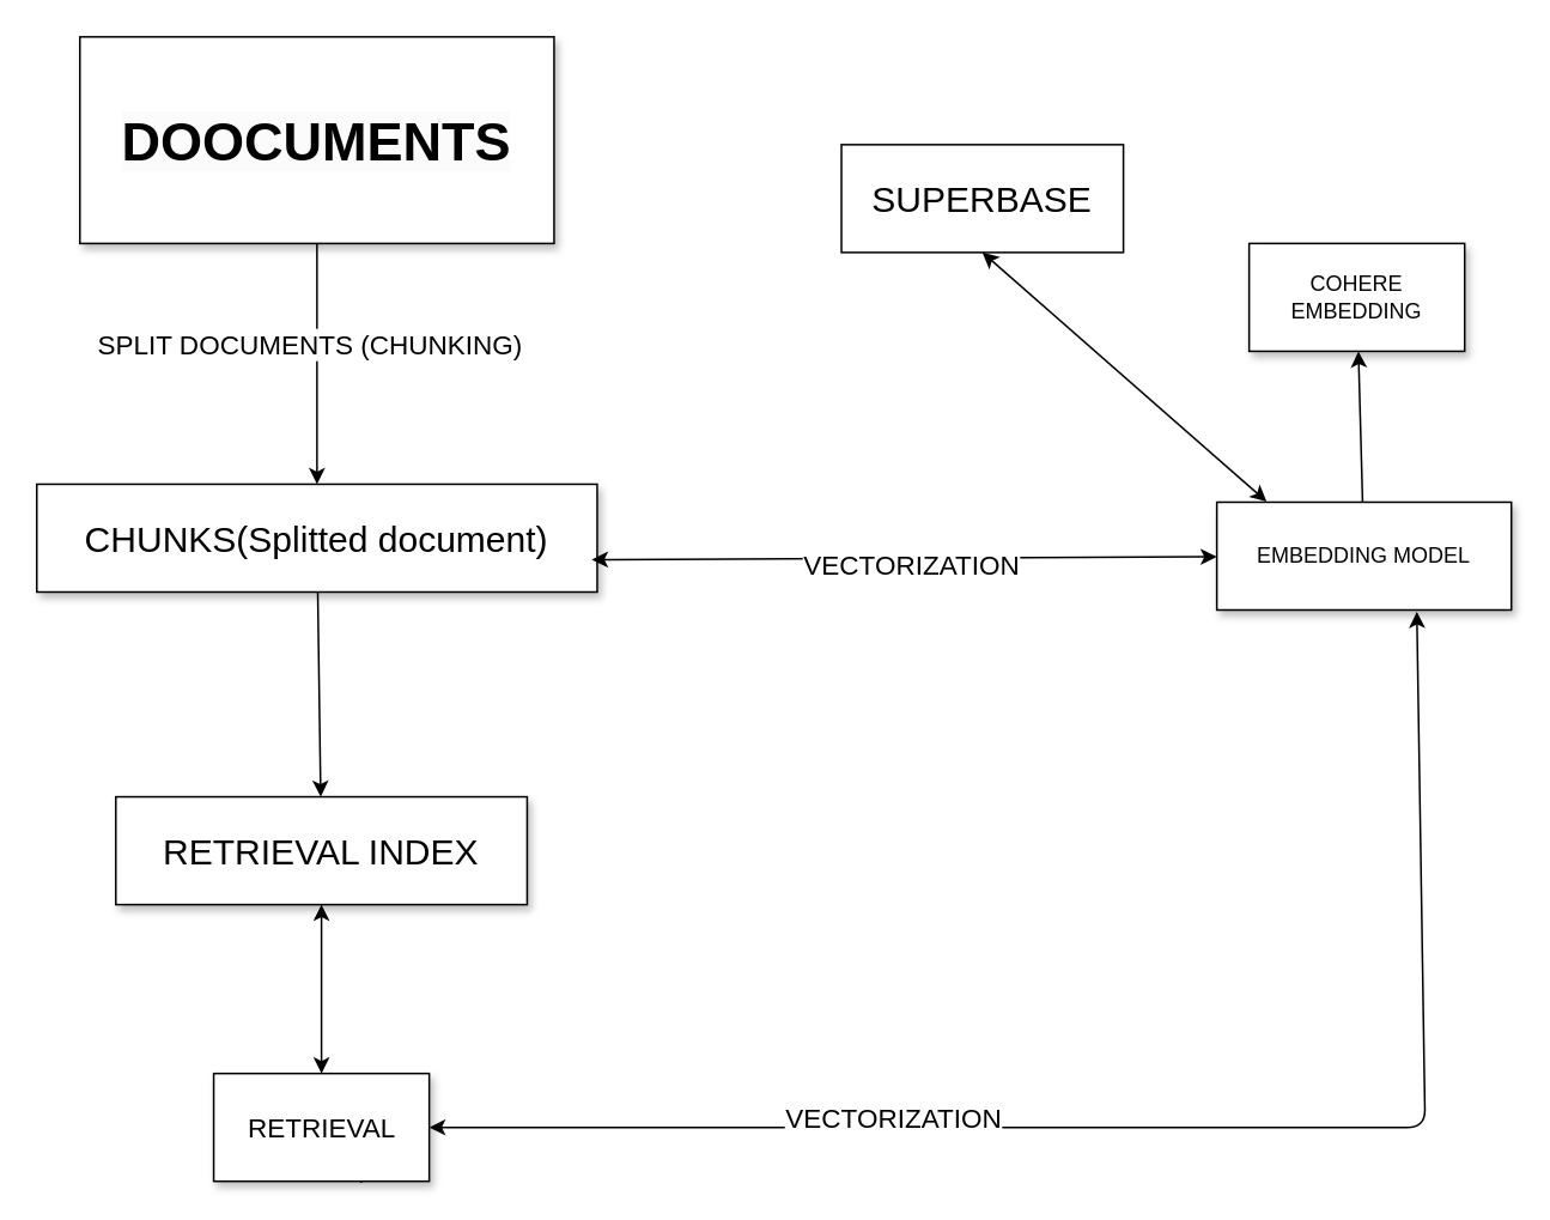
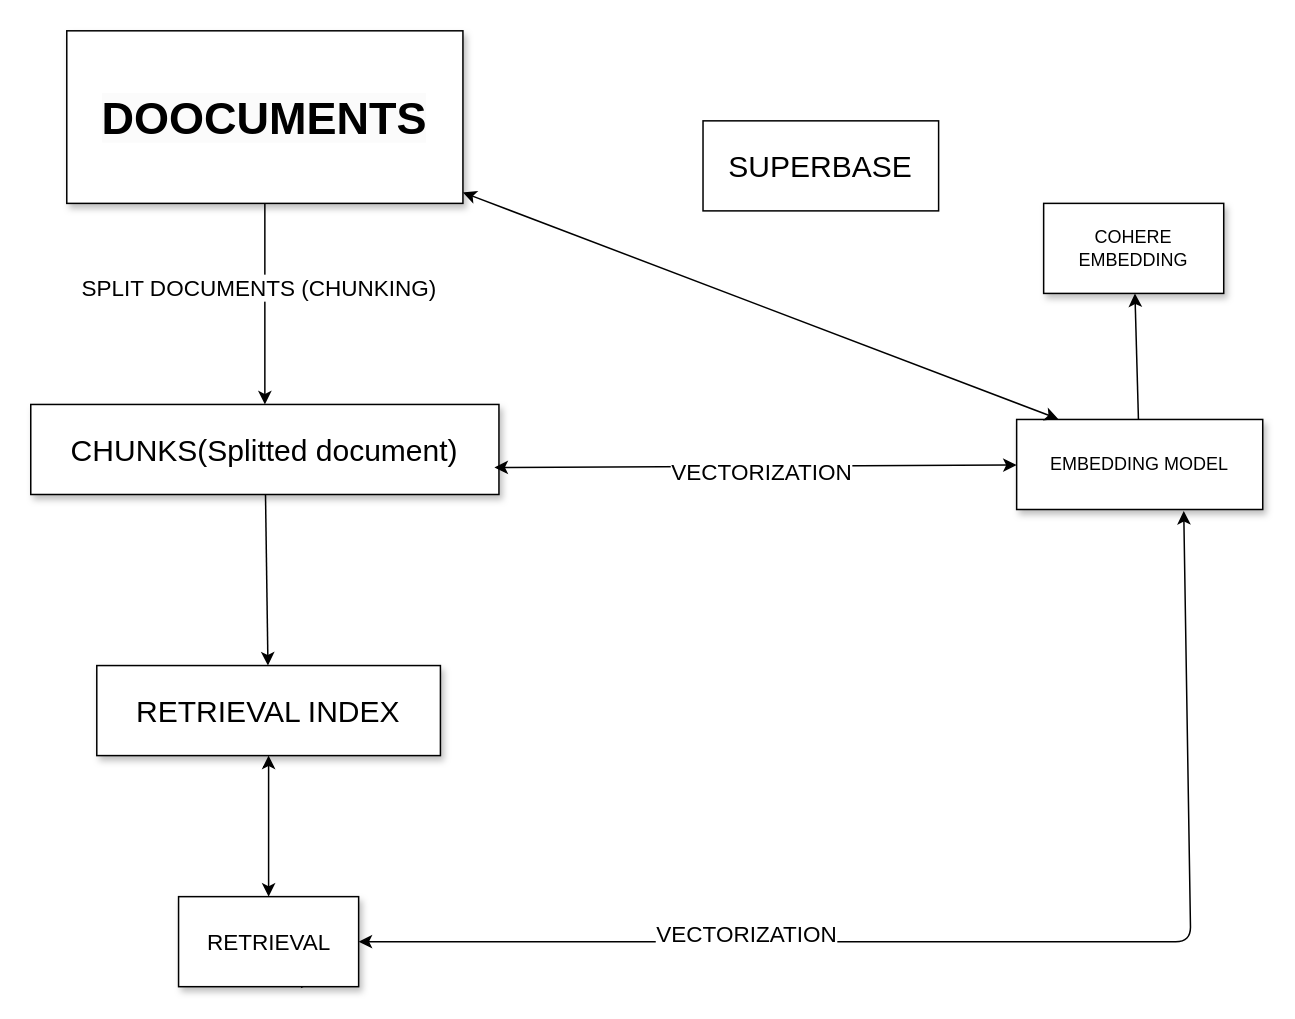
  <mxCell id="0" />
  <mxCell id="1" parent="0" />
  <mxCell id="2" value="" style="edgeStyle=none;html=1;" edge="1" parent="1" source="4" target="6"><mxGeometry relative="1" as="geometry" /></mxCell>
  <mxCell id="3" value="&lt;font style=&quot;font-size: 15px;&quot;&gt;SPLIT DOCUMENTS (CHUNKING)&lt;/font&gt;" style="edgeLabel;html=1;align=center;verticalAlign=middle;resizable=0;points=[];" vertex="1" connectable="0" parent="2"><mxGeometry x="-0.183" y="-5" relative="1" as="geometry"><mxPoint as="offset" /></mxGeometry></mxCell>
  <mxCell id="4" value="&lt;font style=&quot;font-size: 30px;&quot;&gt;&lt;span style=&quot;color: rgb(0, 0, 0); font-family: Helvetica; font-style: normal; font-variant-ligatures: normal; font-variant-caps: normal; font-weight: 700; letter-spacing: normal; orphans: 2; text-align: center; text-indent: 0px; text-transform: none; widows: 2; word-spacing: 0px; -webkit-text-stroke-width: 0px; white-space: nowrap; background-color: rgb(251, 251, 251); text-decoration-thickness: initial; text-decoration-style: initial; text-decoration-color: initial; float: none; display: inline !important;&quot;&gt;DOOCUMENTS&lt;/span&gt;&lt;br&gt;&lt;/font&gt;" style="whiteSpace=wrap;html=1;shadow=1;" vertex="1" parent="1"><mxGeometry x="44" width="264" height="115" as="geometry" y="20" /></mxCell>
  <mxCell id="5" value="" style="edgeStyle=none;html=1;" edge="1" parent="1" source="6" target="7"><mxGeometry relative="1" as="geometry" /></mxCell>
  <mxCell id="6" value="&lt;font style=&quot;font-size: 20px;&quot;&gt;CHUNKS(Splitted document)&lt;/font&gt;" style="whiteSpace=wrap;html=1;shadow=1;" vertex="1" parent="1"><mxGeometry x="20" y="269" width="312" height="60" as="geometry" /></mxCell>
  <mxCell id="7" value="&lt;font style=&quot;font-size: 20px;&quot;&gt;RETRIEVAL INDEX&lt;/font&gt;" style="whiteSpace=wrap;html=1;shadow=1;" vertex="1" parent="1"><mxGeometry x="64" y="443" width="229" height="60" as="geometry" /></mxCell>
  <mxCell id="8" value="" style="edgeStyle=none;html=1;" edge="1" parent="1" source="9" target="12"><mxGeometry relative="1" as="geometry" /></mxCell>
  <mxCell id="9" value="EMBEDDING MODEL" style="whiteSpace=wrap;html=1;shadow=1;" vertex="1" parent="1"><mxGeometry x="677" y="279" width="164" height="60" as="geometry" /></mxCell>
  <mxCell id="10" value="" style="endArrow=classic;startArrow=classic;html=1;" edge="1" parent="1" target="9"><mxGeometry width="50" height="50" relative="1" as="geometry"><mxPoint x="329" y="311" as="sourcePoint" /><mxPoint x="379" y="261" as="targetPoint" /></mxGeometry></mxCell>
  <mxCell id="11" value="&lt;font style=&quot;font-size: 15px;&quot;&gt;VECTORIZATION&lt;/font&gt;" style="edgeLabel;html=1;align=center;verticalAlign=middle;resizable=0;points=[];" vertex="1" connectable="0" parent="10"><mxGeometry x="0.017" y="-3" relative="1" as="geometry"><mxPoint as="offset" /></mxGeometry></mxCell>
  <mxCell id="12" value="COHERE EMBEDDING" style="whiteSpace=wrap;html=1;shadow=1;" vertex="1" parent="1"><mxGeometry x="695" y="135" width="120" height="60" as="geometry" /></mxCell>
  <mxCell id="13" value="" style="endArrow=classic;startArrow=classic;html=1;entryX=0.679;entryY=1.017;entryDx=0;entryDy=0;entryPerimeter=0;" edge="1" parent="1" source="17" target="9"><mxGeometry width="50" height="50" relative="1" as="geometry"><mxPoint x="236" y="614" as="sourcePoint" /><mxPoint x="286" y="564" as="targetPoint" /><Array as="points"><mxPoint x="793" y="627" /></Array></mxGeometry></mxCell>
  <mxCell id="14" value="" style="endArrow=classic;startArrow=classic;html=1;entryX=0.5;entryY=1;entryDx=0;entryDy=0;exitX=0.5;exitY=0;exitDx=0;exitDy=0;" edge="1" parent="1" source="17" target="7"><mxGeometry width="50" height="50" relative="1" as="geometry"><mxPoint x="176" y="587" as="sourcePoint" /><mxPoint x="226" y="537" as="targetPoint" /></mxGeometry></mxCell>
  <mxCell id="15" value="" style="endArrow=classic;startArrow=classic;html=1;entryX=0.679;entryY=1.017;entryDx=0;entryDy=0;entryPerimeter=0;" edge="1" parent="1" target="17"><mxGeometry width="50" height="50" relative="1" as="geometry"><mxPoint x="236" y="614" as="sourcePoint" /><mxPoint x="788" y="340" as="targetPoint" /><Array as="points" /></mxGeometry></mxCell>
  <mxCell id="16" value="&lt;font style=&quot;font-size: 15px;&quot;&gt;VECTORIZATION&lt;/font&gt;" style="edgeLabel;html=1;align=center;verticalAlign=middle;resizable=0;points=[];" vertex="1" connectable="0" parent="15"><mxGeometry x="-0.316" y="1" relative="1" as="geometry"><mxPoint x="272" y="-8" as="offset" /></mxGeometry></mxCell>
  <mxCell id="17" value="&lt;font style=&quot;font-size: 15px;&quot;&gt;RETRIEVAL&lt;/font&gt;" style="whiteSpace=wrap;html=1;shadow=1;" vertex="1" parent="1"><mxGeometry x="118.5" y="597" width="120" height="60" as="geometry" /></mxCell>
  <mxCell id="18" value="&lt;font style=&quot;font-size: 20px;&quot;&gt;SUPERBASE&lt;/font&gt;" style="whiteSpace=wrap;html=1;" vertex="1" parent="1"><mxGeometry x="468" y="80" width="157" height="60" as="geometry" /></mxCell>
- <mxCell id="19" value="" style="endArrow=classic;startArrow=classic;html=1;entryX=0.5;entryY=1;entryDx=0;entryDy=0;exitX=0.169;exitY=-0.006;exitDx=0;exitDy=0;exitPerimeter=0;" edge="1" parent="1" source="9" target="18"><mxGeometry width="50" height="50" relative="1" as="geometry"><mxPoint x="483" y="221" as="sourcePoint" /><mxPoint x="533" y="171" as="targetPoint" /></mxGeometry></mxCell>
+ <mxCell id="19" value="" style="endArrow=classic;startArrow=classic;html=1;exitX=0.169;exitY=-0.006;exitDx=0;exitDy=0;exitPerimeter=0;" edge="1" parent="1" source="9" target="4"><mxGeometry width="50" height="50" relative="1" as="geometry"><mxPoint x="483" y="221" as="sourcePoint" /><mxPoint x="533" y="171" as="targetPoint" /></mxGeometry></mxCell>
